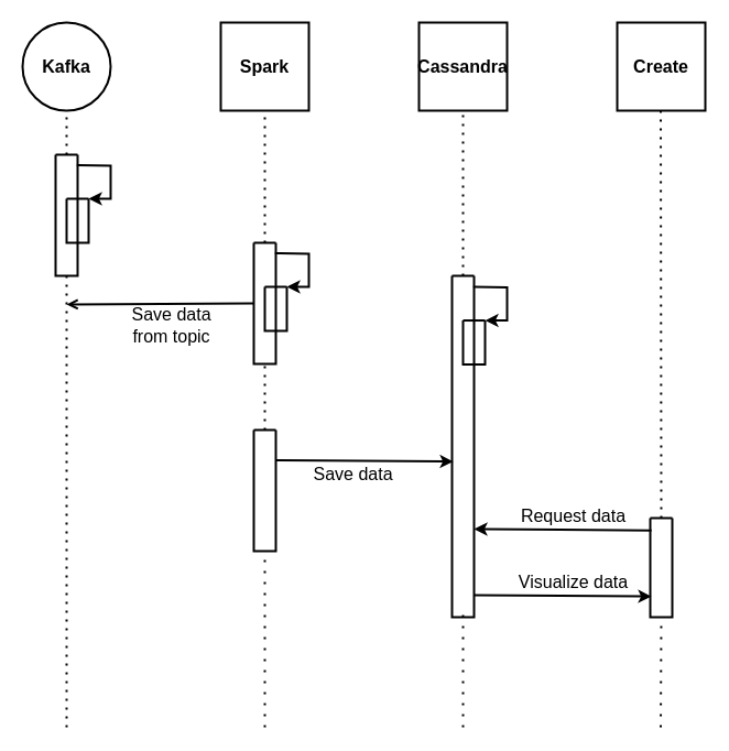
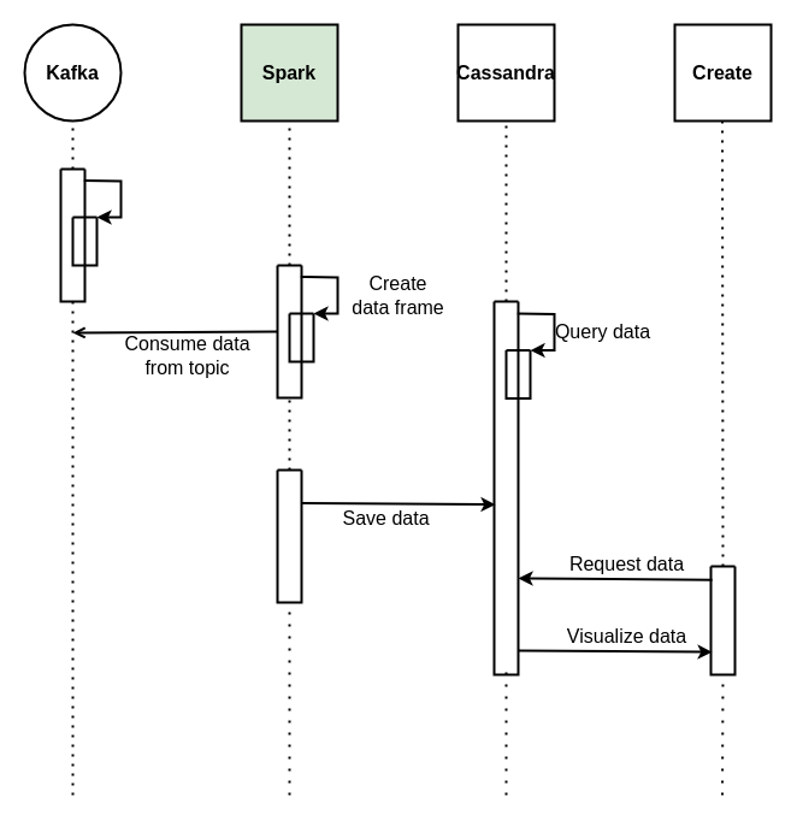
  <mxCell id="0" />
  <mxCell id="1" parent="0" />
  <mxCell id="2" value="" style="endArrow=classic;html=1;rounded=0;strokeWidth=2;fontSize=16;exitX=1;exitY=0.25;exitDx=0;exitDy=0;entryX=0.055;entryY=0.544;entryDx=0;entryDy=0;entryPerimeter=0;" parent="1" source="19" target="20" edge="1"><mxGeometry width="50" height="50" relative="1" as="geometry"><mxPoint x="270" y="380" as="sourcePoint" /><mxPoint x="320" y="330" as="targetPoint" /></mxGeometry></mxCell>
  <mxCell id="3" value="&lt;b&gt;&lt;font style=&quot;font-size: 16px;&quot;&gt;Kafka&lt;/font&gt;&lt;/b&gt;" style="ellipse;whiteSpace=wrap;html=1;aspect=fixed;strokeWidth=2;" parent="1" vertex="1"><mxGeometry x="20" y="20" width="80" height="80" as="geometry" /></mxCell>
- <mxCell id="4" value="&lt;b&gt;&lt;font style=&quot;font-size: 16px;&quot;&gt;Spark&lt;/font&gt;&lt;/b&gt;" style="whiteSpace=wrap;html=1;aspect=fixed;strokeWidth=2;" parent="1" vertex="1"><mxGeometry x="200" y="20" width="80" height="80" as="geometry" /></mxCell>
+ <mxCell id="4" value="&lt;b&gt;&lt;font style=&quot;font-size: 16px;&quot;&gt;Spark&lt;/font&gt;&lt;/b&gt;" style="whiteSpace=wrap;html=1;aspect=fixed;strokeWidth=2;fillColor=#d5e8d4;" parent="1" vertex="1"><mxGeometry x="200" y="20" width="80" height="80" as="geometry" /></mxCell>
  <mxCell id="5" value="&lt;b&gt;&lt;font style=&quot;font-size: 16px;&quot;&gt;Cassandra&lt;/font&gt;&lt;/b&gt;" style="whiteSpace=wrap;html=1;aspect=fixed;strokeWidth=2;" parent="1" vertex="1"><mxGeometry x="380" y="20" width="80" height="80" as="geometry" /></mxCell>
  <mxCell id="6" value="&lt;b&gt;&lt;font style=&quot;font-size: 16px;&quot;&gt;Create&lt;/font&gt;&lt;/b&gt;" style="whiteSpace=wrap;html=1;aspect=fixed;strokeWidth=2;" parent="1" vertex="1"><mxGeometry x="560" y="20" width="80" height="80" as="geometry" /></mxCell>
  <mxCell id="7" value="" style="endArrow=none;dashed=1;html=1;dashPattern=1 3;strokeWidth=2;rounded=0;fontSize=16;entryX=0.5;entryY=1;entryDx=0;entryDy=0;exitX=0.5;exitY=0;exitDx=0;exitDy=0;" parent="1" source="13" target="3" edge="1"><mxGeometry width="50" height="50" relative="1" as="geometry"><mxPoint x="140" y="240" as="sourcePoint" /><mxPoint x="380" y="150" as="targetPoint" /></mxGeometry></mxCell>
  <mxCell id="8" value="" style="endArrow=none;dashed=1;html=1;dashPattern=1 3;strokeWidth=2;rounded=0;fontSize=16;entryX=0.5;entryY=1;entryDx=0;entryDy=0;exitX=0.5;exitY=0;exitDx=0;exitDy=0;" parent="1" source="16" target="4" edge="1"><mxGeometry width="50" height="50" relative="1" as="geometry"><mxPoint x="350" y="510" as="sourcePoint" /><mxPoint x="340" y="240" as="targetPoint" /></mxGeometry></mxCell>
  <mxCell id="9" value="" style="endArrow=none;dashed=1;html=1;dashPattern=1 3;strokeWidth=2;rounded=0;fontSize=16;exitX=0.5;exitY=0;exitDx=0;exitDy=0;" parent="1" source="20" edge="1"><mxGeometry width="50" height="50" relative="1" as="geometry"><mxPoint x="419.5" y="230" as="sourcePoint" /><mxPoint x="420" y="100" as="targetPoint" /></mxGeometry></mxCell>
  <mxCell id="10" value="" style="endArrow=none;dashed=1;html=1;dashPattern=1 3;strokeWidth=2;rounded=0;fontSize=16;entryX=0.5;entryY=1;entryDx=0;entryDy=0;exitX=0.5;exitY=0;exitDx=0;exitDy=0;" parent="1" edge="1" source="24"><mxGeometry width="50" height="50" relative="1" as="geometry"><mxPoint x="600" y="250" as="sourcePoint" /><mxPoint x="599.5" y="100" as="targetPoint" /></mxGeometry></mxCell>
  <mxCell id="11" value="" style="swimlane;startSize=0;strokeWidth=2;fontSize=16;labelBackgroundColor=none;fillStyle=auto;" parent="1" vertex="1"><mxGeometry x="60" y="180" width="20" height="40" as="geometry"><mxRectangle x="130" y="240" width="50" height="40" as="alternateBounds" /></mxGeometry></mxCell>
  <mxCell id="12" value="" style="endArrow=none;dashed=1;html=1;dashPattern=1 3;strokeWidth=2;rounded=0;fontSize=16;entryX=0.5;entryY=1;entryDx=0;entryDy=0;" parent="1" target="13" edge="1"><mxGeometry width="50" height="50" relative="1" as="geometry"><mxPoint x="60" y="660" as="sourcePoint" /><mxPoint x="60" y="260" as="targetPoint" /></mxGeometry></mxCell>
  <mxCell id="13" value="" style="swimlane;startSize=0;strokeWidth=2;fontSize=16;labelBackgroundColor=none;fillStyle=auto;" parent="1" vertex="1"><mxGeometry x="50" y="140" width="20" height="110" as="geometry"><mxRectangle x="110" y="200" width="50" height="40" as="alternateBounds" /></mxGeometry></mxCell>
  <mxCell id="14" value="" style="endArrow=classic;html=1;rounded=0;strokeWidth=2;fontSize=16;exitX=0.964;exitY=0.086;exitDx=0;exitDy=0;exitPerimeter=0;entryX=1;entryY=0;entryDx=0;entryDy=0;" parent="1" source="13" target="11" edge="1"><mxGeometry width="50" height="50" relative="1" as="geometry"><mxPoint x="270" y="170" as="sourcePoint" /><mxPoint x="140" y="190" as="targetPoint" /><Array as="points"><mxPoint x="100" y="150" /><mxPoint x="100" y="180" /></Array></mxGeometry></mxCell>
  <mxCell id="15" value="" style="swimlane;startSize=0;strokeWidth=2;fontSize=16;labelBackgroundColor=none;fillStyle=auto;" parent="1" vertex="1"><mxGeometry x="240" y="260" width="20" height="40" as="geometry"><mxRectangle x="130" y="240" width="50" height="40" as="alternateBounds" /></mxGeometry></mxCell>
  <mxCell id="16" value="" style="swimlane;startSize=0;strokeWidth=2;fontSize=16;labelBackgroundColor=none;fillStyle=auto;" parent="1" vertex="1"><mxGeometry x="230" y="220" width="20" height="110" as="geometry"><mxRectangle x="110" y="200" width="50" height="40" as="alternateBounds" /></mxGeometry></mxCell>
  <mxCell id="17" value="" style="endArrow=classic;html=1;rounded=0;strokeWidth=2;fontSize=16;exitX=0.964;exitY=0.086;exitDx=0;exitDy=0;exitPerimeter=0;entryX=1;entryY=0;entryDx=0;entryDy=0;" parent="1" source="16" target="15" edge="1"><mxGeometry width="50" height="50" relative="1" as="geometry"><mxPoint x="450" y="250" as="sourcePoint" /><mxPoint x="320" y="270" as="targetPoint" /><Array as="points"><mxPoint x="280" y="230" /><mxPoint x="280" y="260" /></Array></mxGeometry></mxCell>
  <mxCell id="18" value="" style="endArrow=open;html=1;rounded=0;strokeWidth=2;fontSize=16;exitX=0;exitY=0.5;exitDx=0;exitDy=0;endFill=0;" parent="1" source="16" edge="1"><mxGeometry width="50" height="50" relative="1" as="geometry"><mxPoint x="270" y="260" as="sourcePoint" /><mxPoint x="60" y="276" as="targetPoint" /></mxGeometry></mxCell>
  <mxCell id="19" value="" style="swimlane;startSize=0;strokeWidth=2;fontSize=16;labelBackgroundColor=none;fillStyle=auto;" parent="1" vertex="1"><mxGeometry x="230" y="390" width="20" height="110" as="geometry"><mxRectangle x="110" y="200" width="50" height="40" as="alternateBounds" /></mxGeometry></mxCell>
  <mxCell id="20" value="" style="swimlane;startSize=0;strokeWidth=2;fontSize=16;labelBackgroundColor=none;fillStyle=auto;" parent="1" vertex="1"><mxGeometry x="410" y="250" width="20" height="310" as="geometry"><mxRectangle x="110" y="200" width="50" height="40" as="alternateBounds" /></mxGeometry></mxCell>
  <mxCell id="21" value="" style="endArrow=none;dashed=1;html=1;dashPattern=1 3;strokeWidth=2;rounded=0;fontSize=16;entryX=0.5;entryY=1;entryDx=0;entryDy=0;exitX=0.5;exitY=0;exitDx=0;exitDy=0;" parent="1" source="19" target="16" edge="1"><mxGeometry width="50" height="50" relative="1" as="geometry"><mxPoint x="270" y="350" as="sourcePoint" /><mxPoint x="320" y="300" as="targetPoint" /></mxGeometry></mxCell>
  <mxCell id="22" value="" style="swimlane;startSize=0;strokeWidth=2;fontSize=16;labelBackgroundColor=none;fillStyle=auto;" parent="1" vertex="1"><mxGeometry x="420" y="290.54" width="20" height="40" as="geometry"><mxRectangle x="130" y="240" width="50" height="40" as="alternateBounds" /></mxGeometry></mxCell>
  <mxCell id="23" value="" style="endArrow=classic;html=1;rounded=0;strokeWidth=2;fontSize=16;exitX=0.964;exitY=0.086;exitDx=0;exitDy=0;exitPerimeter=0;entryX=1;entryY=0;entryDx=0;entryDy=0;" parent="1" target="22" edge="1"><mxGeometry width="50" height="50" relative="1" as="geometry"><mxPoint x="429.28" y="260" as="sourcePoint" /><mxPoint x="500" y="300.54" as="targetPoint" /><Array as="points"><mxPoint x="460" y="260.54" /><mxPoint x="460" y="290.54" /></Array></mxGeometry></mxCell>
  <mxCell id="24" value="" style="swimlane;startSize=0;strokeWidth=2;fontSize=16;labelBackgroundColor=none;fillStyle=auto;" parent="1" vertex="1"><mxGeometry x="590" y="470" width="20" height="90" as="geometry"><mxRectangle x="110" y="200" width="50" height="40" as="alternateBounds" /></mxGeometry></mxCell>
+ <mxCell id="25" value="&lt;font style=&quot;font-size: 16px;&quot;&gt;Query data&lt;/font&gt;" style="text;html=1;align=center;verticalAlign=middle;resizable=0;points=[];autosize=1;strokeColor=none;fillColor=none;fontSize=16;" parent="1" vertex="1"><mxGeometry x="450" y="260" width="100" height="30" as="geometry" /></mxCell>
+ <mxCell id="26" value="Create&lt;br&gt;data frame" style="text;html=1;align=center;verticalAlign=middle;resizable=0;points=[];autosize=1;strokeColor=none;fillColor=none;fontSize=16;" parent="1" vertex="1"><mxGeometry x="280" y="220" width="100" height="50" as="geometry" /></mxCell>
  <mxCell id="27" value="Save data" style="text;html=1;align=center;verticalAlign=middle;resizable=0;points=[];autosize=1;strokeColor=none;fillColor=none;fontSize=16;" parent="1" vertex="1"><mxGeometry x="270" y="415" width="100" height="30" as="geometry" /></mxCell>
- <mxCell id="28" value="Save data&lt;br&gt;from topic" style="text;html=1;align=center;verticalAlign=middle;resizable=0;points=[];autosize=1;strokeColor=none;fillColor=none;fontSize=16;" parent="1" vertex="1"><mxGeometry x="90" y="270" width="130" height="50" as="geometry" /></mxCell>
+ <mxCell id="28" value="Consume data&lt;br&gt;from topic" style="text;html=1;align=center;verticalAlign=middle;resizable=0;points=[];autosize=1;strokeColor=none;fillColor=none;fontSize=16;" parent="1" vertex="1"><mxGeometry x="90" y="270" width="130" height="50" as="geometry" /></mxCell>
  <mxCell id="29" value="" style="endArrow=none;html=1;rounded=0;strokeWidth=2;fontSize=16;exitX=1;exitY=0.25;exitDx=0;exitDy=0;entryX=0.055;entryY=0.544;entryDx=0;entryDy=0;entryPerimeter=0;startArrow=classic;startFill=1;endFill=0;" parent="1" edge="1"><mxGeometry width="50" height="50" relative="1" as="geometry"><mxPoint x="430" y="480" as="sourcePoint" /><mxPoint x="591.1" y="481.14" as="targetPoint" /></mxGeometry></mxCell>
  <mxCell id="30" value="" style="endArrow=classic;html=1;rounded=0;strokeWidth=2;fontSize=16;exitX=1;exitY=0.25;exitDx=0;exitDy=0;entryX=0.055;entryY=0.544;entryDx=0;entryDy=0;entryPerimeter=0;startArrow=none;startFill=0;endFill=1;" parent="1" edge="1"><mxGeometry width="50" height="50" relative="1" as="geometry"><mxPoint x="430" y="540" as="sourcePoint" /><mxPoint x="591.1" y="541.14" as="targetPoint" /></mxGeometry></mxCell>
  <mxCell id="31" value="Visualize data" style="text;html=1;align=center;verticalAlign=middle;resizable=0;points=[];autosize=1;strokeColor=none;fillColor=none;fontSize=16;" parent="1" vertex="1"><mxGeometry x="460" y="513" width="120" height="30" as="geometry" /></mxCell>
  <mxCell id="32" value="Request data" style="text;html=1;align=center;verticalAlign=middle;resizable=0;points=[];autosize=1;strokeColor=none;fillColor=none;fontSize=16;" parent="1" vertex="1"><mxGeometry x="460" y="453" width="120" height="30" as="geometry" /></mxCell>
  <mxCell id="33" value="" style="endArrow=none;dashed=1;html=1;dashPattern=1 4;strokeWidth=2;rounded=0;fontSize=16;entryX=0.5;entryY=1;entryDx=0;entryDy=0;" parent="1" target="19" edge="1"><mxGeometry width="50" height="50" relative="1" as="geometry"><mxPoint x="240" y="660" as="sourcePoint" /><mxPoint x="320" y="490" as="targetPoint" /></mxGeometry></mxCell>
  <mxCell id="34" value="" style="endArrow=none;dashed=1;html=1;dashPattern=1 4;strokeWidth=2;rounded=0;fontSize=16;entryX=0.5;entryY=1;entryDx=0;entryDy=0;" parent="1" edge="1"><mxGeometry width="50" height="50" relative="1" as="geometry"><mxPoint x="420" y="660" as="sourcePoint" /><mxPoint x="420" y="550" as="targetPoint" /></mxGeometry></mxCell>
  <mxCell id="35" value="" style="endArrow=none;dashed=1;html=1;strokeWidth=2;rounded=0;fontSize=16;dashPattern=1 4;" parent="1" edge="1"><mxGeometry width="50" height="50" relative="1" as="geometry"><mxPoint x="599.5" y="660" as="sourcePoint" /><mxPoint x="600" y="560" as="targetPoint" /></mxGeometry></mxCell>
